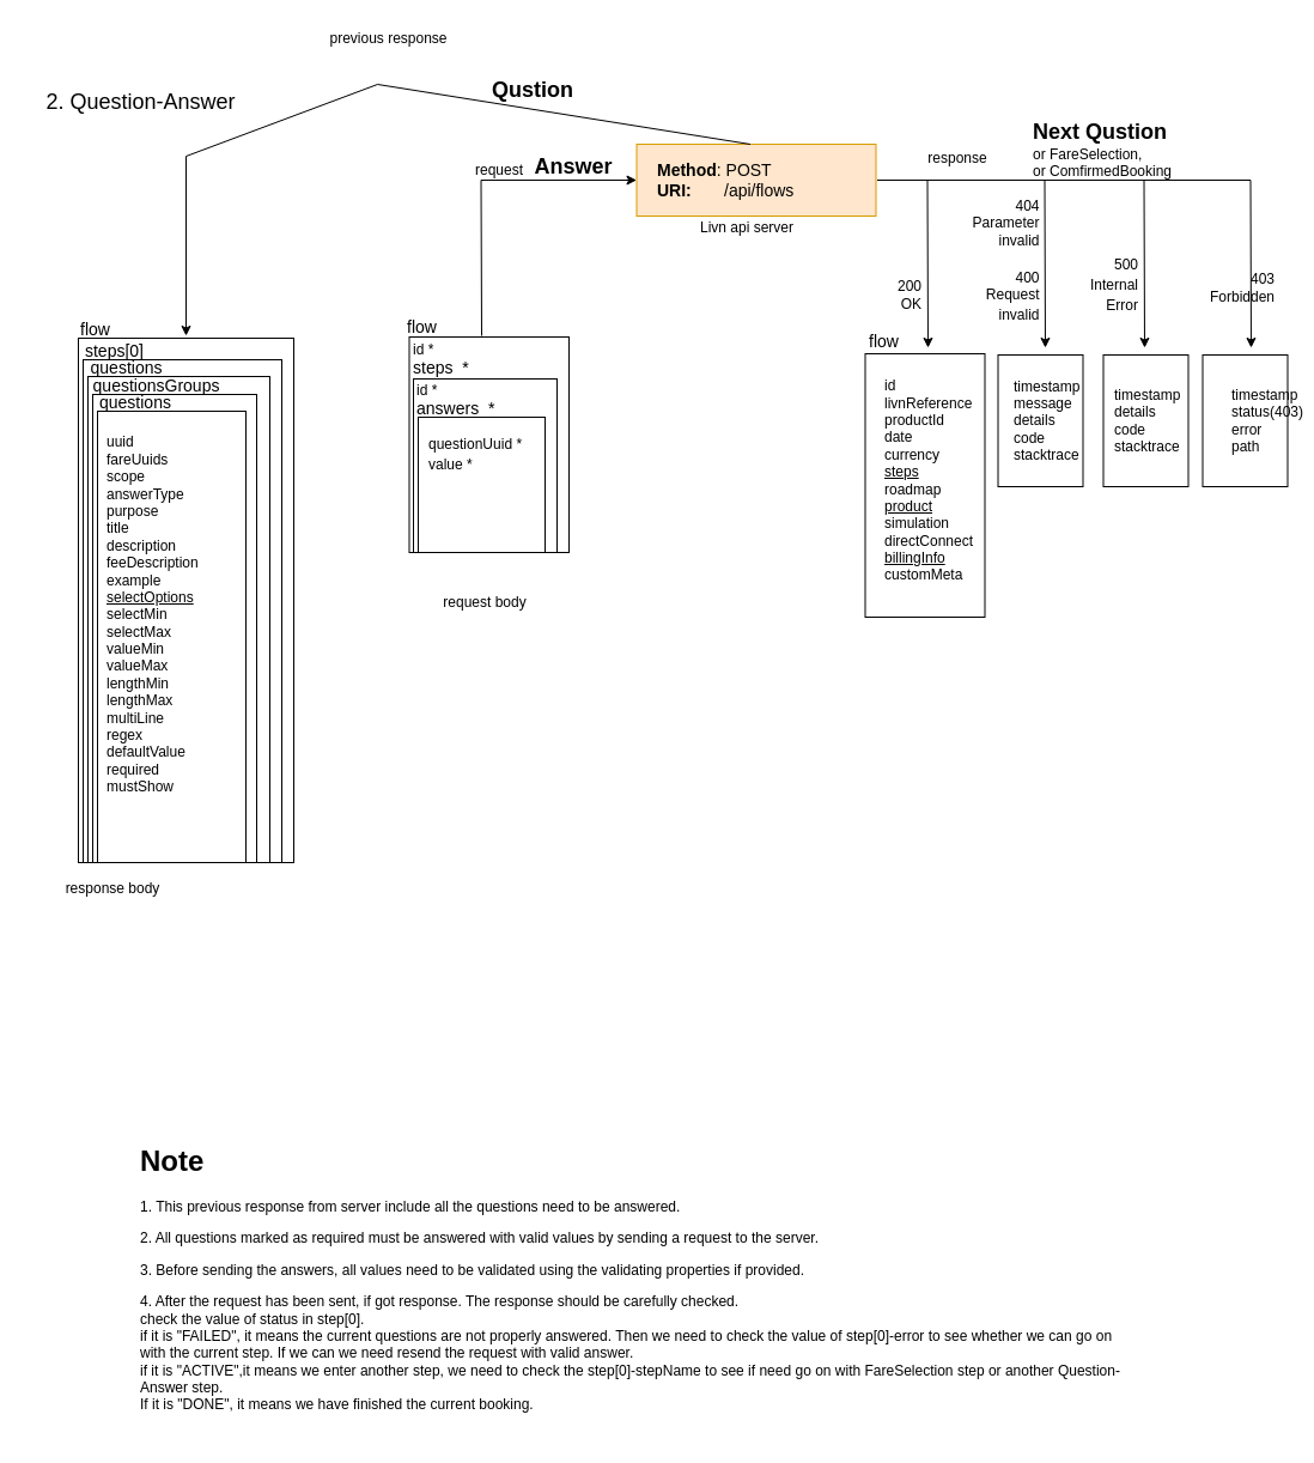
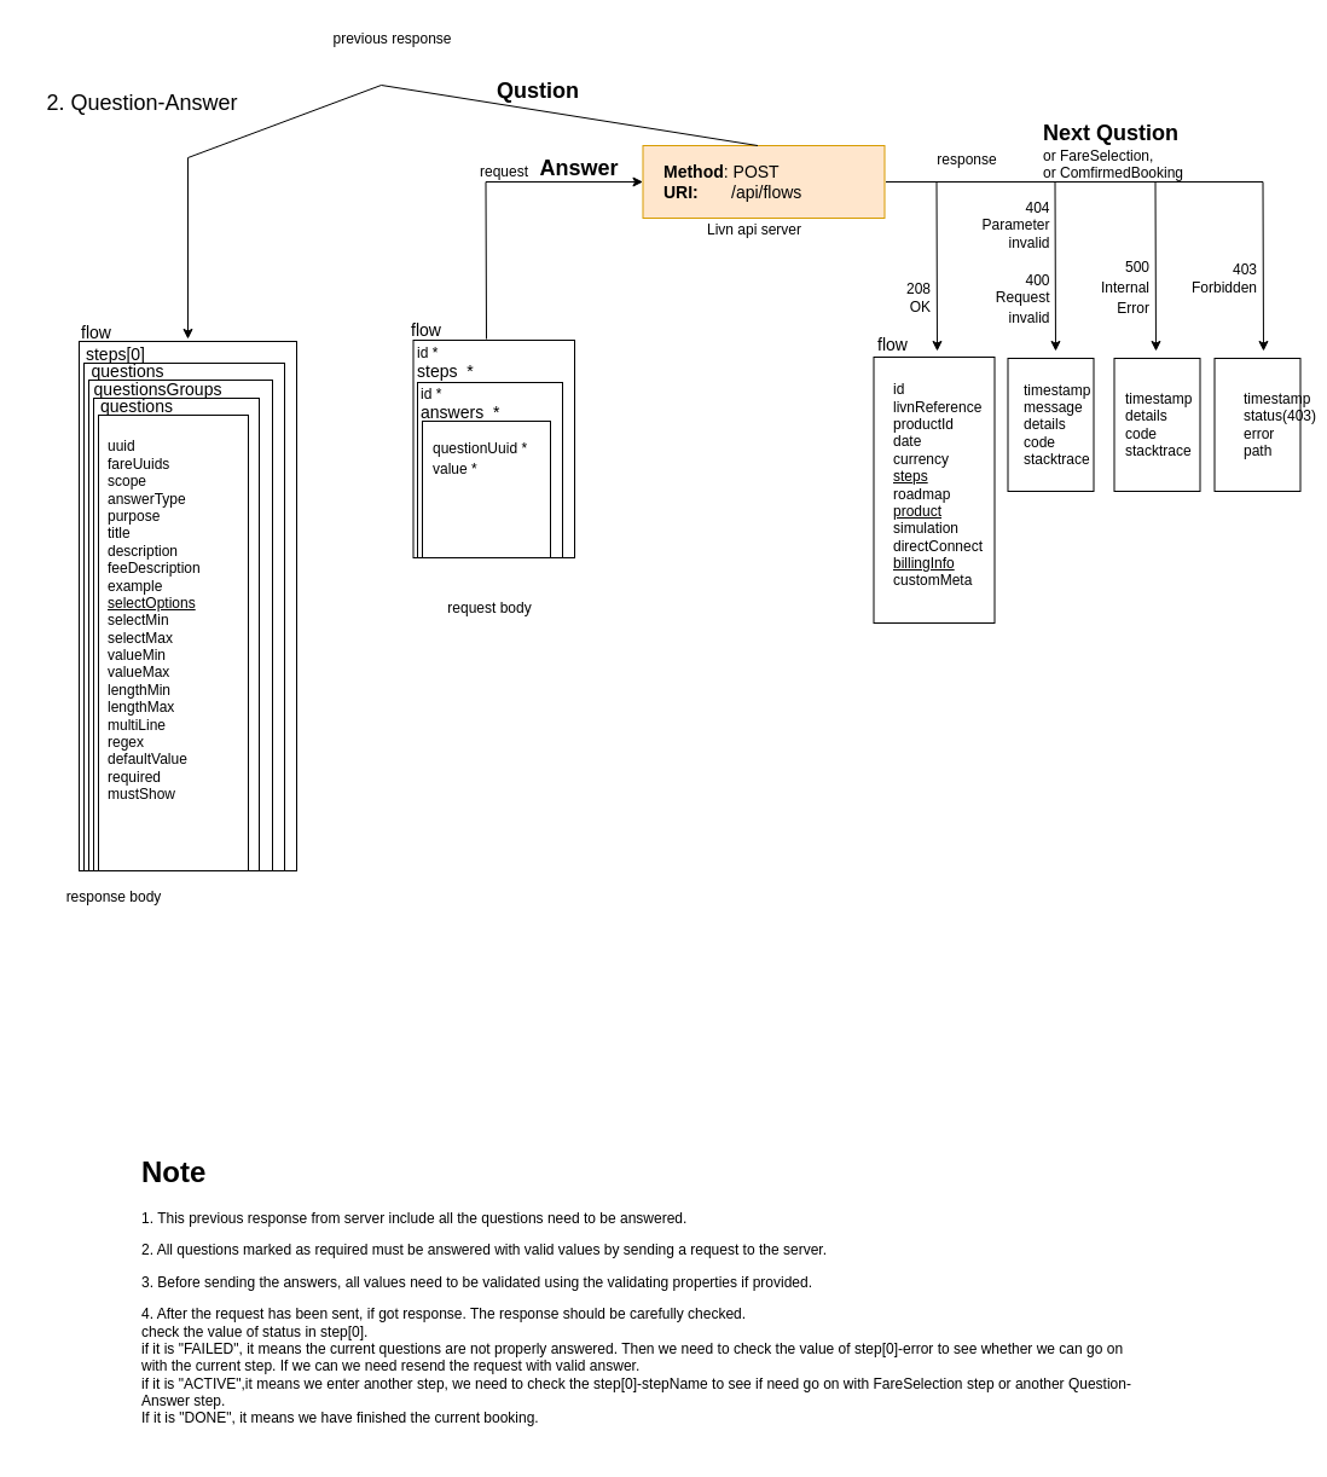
  <mxCell id="0" />
  <mxCell id="1" parent="0" />
  <mxCell id="2" value="&lt;font style=&quot;font-size: 18px;&quot;&gt;2. Question-Answer&lt;/font&gt;" style="text;html=1;strokeColor=none;fillColor=none;align=center;verticalAlign=middle;whiteSpace=wrap;rounded=0;" parent="1" vertex="1"><mxGeometry x="20" y="65" width="195" height="40" as="geometry" /></mxCell>
  <mxCell id="3" value="" style="rounded=0;whiteSpace=wrap;html=1;fontSize=18;fillColor=#ffe6cc;strokeColor=#d79b00;" parent="1" vertex="1"><mxGeometry x="531.5" y="120" width="200" height="60" as="geometry" /></mxCell>
  <mxCell id="4" value="" style="rounded=0;whiteSpace=wrap;html=1;fontSize=18;" parent="1" vertex="1"><mxGeometry x="341.5" y="281" width="133.5" height="180" as="geometry" /></mxCell>
  <mxCell id="5" value="" style="endArrow=classic;html=1;rounded=0;fontSize=18;" parent="1" edge="1"><mxGeometry width="50" height="50" relative="1" as="geometry"><mxPoint x="402" y="280" as="sourcePoint" /><mxPoint x="531.5" y="150" as="targetPoint" /><Array as="points"><mxPoint x="401.5" y="150" /></Array></mxGeometry></mxCell>
  <mxCell id="6" value="&lt;font style=&quot;font-size: 12px;&quot;&gt;Livn api server&lt;/font&gt;" style="text;html=1;strokeColor=none;fillColor=none;align=center;verticalAlign=middle;whiteSpace=wrap;rounded=0;fontSize=18;" parent="1" vertex="1"><mxGeometry x="578.5" y="178" width="90" height="20" as="geometry" /></mxCell>
  <mxCell id="7" value="&lt;font style=&quot;font-size: 12px;&quot;&gt;request&lt;/font&gt;" style="text;html=1;strokeColor=none;fillColor=none;align=center;verticalAlign=middle;whiteSpace=wrap;rounded=0;fontSize=18;" parent="1" vertex="1"><mxGeometry x="371.5" y="130" width="90" height="20" as="geometry" /></mxCell>
  <mxCell id="8" value="" style="endArrow=classic;html=1;rounded=0;fontSize=18;exitX=0.25;exitY=0;exitDx=0;exitDy=0;" parent="1" edge="1"><mxGeometry width="50" height="50" relative="1" as="geometry"><mxPoint x="732.5" y="150" as="sourcePoint" /><mxPoint x="873" y="290" as="targetPoint" /><Array as="points"><mxPoint x="872.5" y="150" /></Array></mxGeometry></mxCell>
  <mxCell id="9" value="&lt;font style=&quot;font-size: 12px;&quot;&gt;response&lt;/font&gt;" style="text;html=1;strokeColor=none;fillColor=none;align=center;verticalAlign=middle;whiteSpace=wrap;rounded=0;fontSize=18;" parent="1" vertex="1"><mxGeometry x="754.5" y="120" width="90" height="20" as="geometry" /></mxCell>
  <mxCell id="10" value="flow" style="text;html=1;strokeColor=none;fillColor=none;align=center;verticalAlign=middle;whiteSpace=wrap;rounded=0;fontSize=14;" parent="1" vertex="1"><mxGeometry x="320" y="258" width="65" height="30" as="geometry" /></mxCell>
  <mxCell id="11" value="&lt;font style=&quot;font-size: 12px;&quot;&gt;request body&lt;/font&gt;" style="text;html=1;strokeColor=none;fillColor=none;align=center;verticalAlign=middle;whiteSpace=wrap;rounded=0;fontSize=18;" parent="1" vertex="1"><mxGeometry x="360" y="491" width="90" height="20" as="geometry" /></mxCell>
  <mxCell id="12" value="&lt;font style=&quot;font-size: 14px;&quot;&gt;&lt;b&gt;Method&lt;/b&gt;: POST&lt;br&gt;&lt;b&gt;URI:&lt;/b&gt;&amp;nbsp; &amp;nbsp; &amp;nbsp; &amp;nbsp;/api/flows&lt;/font&gt;" style="text;html=1;strokeColor=none;fillColor=none;align=left;verticalAlign=middle;whiteSpace=wrap;rounded=0;fontSize=14;" parent="1" vertex="1"><mxGeometry x="546.5" y="120" width="160" height="60" as="geometry" /></mxCell>
  <mxCell id="13" value="" style="endArrow=classic;html=1;rounded=0;fontSize=14;" parent="1" edge="1"><mxGeometry width="50" height="50" relative="1" as="geometry"><mxPoint x="774.5" y="150" as="sourcePoint" /><mxPoint x="775" y="290" as="targetPoint" /></mxGeometry></mxCell>
  <mxCell id="14" value="" style="rounded=0;whiteSpace=wrap;html=1;fontSize=18;" parent="1" vertex="1"><mxGeometry x="722.5" y="295" width="100" height="220" as="geometry" /></mxCell>
- <mxCell id="15" value="&lt;div style=&quot;&quot;&gt;&lt;span style=&quot;font-size: 12px; background-color: initial;&quot;&gt;200&lt;/span&gt;&lt;/div&gt;&lt;font style=&quot;font-size: 12px;&quot;&gt;&lt;div style=&quot;&quot;&gt;&lt;span style=&quot;background-color: initial;&quot;&gt;OK&lt;/span&gt;&lt;/div&gt;&lt;/font&gt;" style="text;html=1;align=right;verticalAlign=middle;resizable=0;points=[];autosize=1;strokeColor=none;fillColor=none;fontSize=14;" parent="1" vertex="1"><mxGeometry x="731" y="225" width="40" height="40" as="geometry" /></mxCell>
+ <mxCell id="15" value="&lt;div style=&quot;&quot;&gt;&lt;span style=&quot;font-size: 12px; background-color: initial;&quot;&gt;208&lt;/span&gt;&lt;/div&gt;&lt;font style=&quot;font-size: 12px;&quot;&gt;&lt;div style=&quot;&quot;&gt;&lt;span style=&quot;background-color: initial;&quot;&gt;OK&lt;/span&gt;&lt;/div&gt;&lt;/font&gt;" style="text;html=1;align=right;verticalAlign=middle;resizable=0;points=[];autosize=1;strokeColor=none;fillColor=none;fontSize=14;" parent="1" vertex="1"><mxGeometry x="731" y="225" width="40" height="40" as="geometry" /></mxCell>
  <mxCell id="16" value="flow" style="text;html=1;strokeColor=none;fillColor=none;align=center;verticalAlign=middle;whiteSpace=wrap;rounded=0;fontSize=14;" parent="1" vertex="1"><mxGeometry x="705.5" y="270" width="65" height="30" as="geometry" /></mxCell>
  <mxCell id="17" value="&lt;div style=&quot;&quot;&gt;&lt;div&gt;id&lt;/div&gt;&lt;div&gt;livnReference&lt;/div&gt;&lt;div&gt;productId&lt;/div&gt;&lt;div&gt;date&lt;/div&gt;&lt;div&gt;currency&lt;/div&gt;&lt;div&gt;&lt;u&gt;steps&lt;/u&gt;&lt;/div&gt;&lt;div&gt;roadmap&lt;/div&gt;&lt;div&gt;&lt;u&gt;product&lt;/u&gt;&lt;/div&gt;&lt;div&gt;simulation&lt;/div&gt;&lt;div&gt;directConnect&lt;/div&gt;&lt;div&gt;&lt;u&gt;billingInfo&lt;/u&gt;&lt;/div&gt;&lt;div&gt;customMeta&lt;/div&gt;&lt;/div&gt;" style="text;html=1;strokeColor=none;fillColor=none;align=left;verticalAlign=middle;whiteSpace=wrap;rounded=0;fontSize=12;" parent="1" vertex="1"><mxGeometry x="736.5" y="296" width="76" height="210" as="geometry" /></mxCell>
  <mxCell id="18" value="&lt;div style=&quot;text-align: right;&quot;&gt;&lt;span style=&quot;font-size: 12px; background-color: initial;&quot;&gt;404&lt;/span&gt;&lt;/div&gt;&lt;div style=&quot;font-size: 12px; text-align: right;&quot;&gt;&lt;span style=&quot;background-color: initial;&quot;&gt;Parameter&lt;/span&gt;&lt;/div&gt;&lt;div style=&quot;font-size: 12px; text-align: right;&quot;&gt;&lt;span style=&quot;background-color: initial;&quot;&gt;invalid&lt;/span&gt;&lt;/div&gt;&lt;div style=&quot;text-align: right;&quot;&gt;&lt;span style=&quot;font-size: 12px;&quot;&gt;&lt;br&gt;&lt;/span&gt;&lt;/div&gt;&lt;span style=&quot;font-size: 12px;&quot;&gt;&lt;div style=&quot;text-align: right;&quot;&gt;&lt;span style=&quot;background-color: initial;&quot;&gt;400&lt;/span&gt;&lt;/div&gt;&lt;/span&gt;&lt;span style=&quot;font-size: 12px;&quot;&gt;&lt;div style=&quot;text-align: right;&quot;&gt;&lt;span style=&quot;background-color: initial;&quot;&gt;Request&lt;/span&gt;&lt;/div&gt;&lt;/span&gt;&lt;div style=&quot;text-align: right;&quot;&gt;&lt;span style=&quot;font-size: 12px; background-color: initial;&quot;&gt;invalid&lt;/span&gt;&lt;/div&gt;" style="text;html=1;align=center;verticalAlign=middle;resizable=0;points=[];autosize=1;strokeColor=none;fillColor=none;fontSize=14;" parent="1" vertex="1"><mxGeometry x="799.5" y="156" width="80" height="120" as="geometry" /></mxCell>
  <mxCell id="19" value="" style="rounded=0;whiteSpace=wrap;html=1;fontSize=18;" parent="1" vertex="1"><mxGeometry x="833.5" y="296" width="71" height="110" as="geometry" /></mxCell>
  <mxCell id="20" value="&lt;div&gt;timestamp&lt;/div&gt;&lt;div&gt;message&lt;/div&gt;&lt;div&gt;details&lt;/div&gt;&lt;div&gt;code&lt;/div&gt;&lt;div&gt;stacktrace&lt;/div&gt;" style="text;html=1;strokeColor=none;fillColor=none;align=left;verticalAlign=middle;whiteSpace=wrap;rounded=0;fontSize=12;" parent="1" vertex="1"><mxGeometry x="844.5" y="306" width="60" height="90" as="geometry" /></mxCell>
  <mxCell id="21" value="" style="endArrow=none;html=1;rounded=0;fontSize=12;" parent="1" edge="1"><mxGeometry width="50" height="50" relative="1" as="geometry"><mxPoint x="864.5" y="150" as="sourcePoint" /><mxPoint x="1044.5" y="150" as="targetPoint" /></mxGeometry></mxCell>
  <mxCell id="22" value="" style="endArrow=classic;html=1;rounded=0;fontSize=14;" parent="1" edge="1"><mxGeometry width="50" height="50" relative="1" as="geometry"><mxPoint x="955.5" y="150" as="sourcePoint" /><mxPoint x="956" y="290" as="targetPoint" /></mxGeometry></mxCell>
  <mxCell id="23" value="" style="rounded=0;whiteSpace=wrap;html=1;fontSize=18;" parent="1" vertex="1"><mxGeometry x="921.5" y="296" width="71" height="110" as="geometry" /></mxCell>
  <mxCell id="24" value="&lt;div&gt;timestamp&lt;/div&gt;&lt;div&gt;details&lt;/div&gt;&lt;div&gt;code&lt;/div&gt;&lt;div&gt;stacktrace&lt;/div&gt;" style="text;html=1;strokeColor=none;fillColor=none;align=left;verticalAlign=middle;whiteSpace=wrap;rounded=0;fontSize=12;" parent="1" vertex="1"><mxGeometry x="928.5" y="305" width="45.5" height="91" as="geometry" /></mxCell>
  <mxCell id="25" value="&lt;span style=&quot;font-size: 12px;&quot;&gt;500&lt;br&gt;Internal &lt;br&gt;Error&lt;br&gt;&lt;br&gt;&lt;/span&gt;" style="text;html=1;align=right;verticalAlign=middle;resizable=0;points=[];autosize=1;strokeColor=none;fillColor=none;fontSize=14;" parent="1" vertex="1"><mxGeometry x="892" y="205" width="60" height="80" as="geometry" /></mxCell>
  <mxCell id="26" value="" style="endArrow=classic;html=1;rounded=0;fontSize=14;" parent="1" edge="1"><mxGeometry width="50" height="50" relative="1" as="geometry"><mxPoint x="1044.5" y="150" as="sourcePoint" /><mxPoint x="1045" y="290" as="targetPoint" /></mxGeometry></mxCell>
- <mxCell id="27" value="&lt;div&gt;403&lt;/div&gt;&lt;div&gt;Forbidden&lt;/div&gt;" style="text;html=1;align=right;verticalAlign=middle;resizable=0;points=[];autosize=1;strokeColor=none;fillColor=none;fontSize=12;" parent="1" vertex="1"><mxGeometry x="986" y="220" width="80" height="40" as="geometry" /></mxCell>
+ <mxCell id="27" value="&lt;div&gt;403&lt;/div&gt;&lt;div&gt;Forbidden&lt;/div&gt;" style="text;html=1;align=right;verticalAlign=middle;resizable=0;points=[];autosize=1;strokeColor=none;fillColor=none;fontSize=12;" parent="1" vertex="1"><mxGeometry x="961" y="210" width="80" height="40" as="geometry" /></mxCell>
  <mxCell id="28" value="" style="rounded=0;whiteSpace=wrap;html=1;fontSize=18;" parent="1" vertex="1"><mxGeometry x="1004.5" y="296" width="71" height="110" as="geometry" /></mxCell>
  <mxCell id="29" value="&lt;div&gt;timestamp&lt;/div&gt;&lt;div&gt;status(403)&lt;/div&gt;&lt;div&gt;error&lt;/div&gt;&lt;div&gt;path&lt;/div&gt;" style="text;html=1;strokeColor=none;fillColor=none;align=left;verticalAlign=middle;whiteSpace=wrap;rounded=0;fontSize=12;" parent="1" vertex="1"><mxGeometry x="1026.5" y="305" width="45.5" height="91" as="geometry" /></mxCell>
  <mxCell id="30" value="&lt;h1&gt;Note&lt;/h1&gt;&lt;p&gt;1. This previous response from server include all the questions need to be answered.&lt;/p&gt;&lt;p&gt;2. All questions marked as required must be answered with valid values by sending a request to the server.&lt;/p&gt;&lt;p&gt;3. Before sending the answers, all values need to be validated using the validating properties if provided.&lt;/p&gt;&lt;p&gt;4. After the request has been sent, if got response. The response should be carefully checked.&amp;nbsp;&lt;br&gt;&lt;span style=&quot;background-color: initial;&quot;&gt;&lt;span style=&quot;&quot;&gt;&#09;&lt;/span&gt;check the value of status in step[0]. &lt;br&gt;&lt;span style=&quot;&quot;&gt;&#09;&lt;/span&gt;if it is &quot;FAILED&quot;, it means the current questions are not properly answered. Then we need to check the value of step[0]-error to see whether we can go on with the current step. If we can we need resend the request with valid answer.&lt;br&gt;&lt;span style=&quot;&quot;&gt;&#09;&lt;/span&gt;if it is &quot;ACTIVE&quot;,it means we enter another step, we need to check the step[0]-stepName to see if need go on with FareSelection step or another Question-Answer step.&lt;br&gt;If it is &quot;DONE&quot;, it means we have finished the current booking.&lt;/span&gt;&lt;/p&gt;&lt;p&gt;&lt;span style=&quot;background-color: initial;&quot;&gt;&lt;br&gt;&lt;/span&gt;&lt;/p&gt;&lt;p&gt;&lt;span style=&quot;background-color: initial;&quot;&gt;&amp;nbsp;&lt;/span&gt;&lt;/p&gt;&lt;p&gt;&lt;br&gt;&lt;/p&gt;" style="text;html=1;strokeColor=none;fillColor=none;spacing=5;spacingTop=-20;whiteSpace=wrap;overflow=hidden;rounded=0;fontSize=12;" parent="1" vertex="1"><mxGeometry x="112" y="950" width="839.25" height="250" as="geometry" /></mxCell>
  <mxCell id="31" value="" style="rounded=0;whiteSpace=wrap;html=1;fontSize=18;" parent="1" vertex="1"><mxGeometry x="65" y="282" width="180" height="438" as="geometry" /></mxCell>
  <mxCell id="32" value="flow" style="text;html=1;strokeColor=none;fillColor=none;align=center;verticalAlign=middle;whiteSpace=wrap;rounded=0;fontSize=14;" parent="1" vertex="1"><mxGeometry x="47" y="260" width="65" height="30" as="geometry" /></mxCell>
  <mxCell id="33" value="" style="endArrow=classic;html=1;rounded=0;fontSize=18;exitX=0.5;exitY=0;exitDx=0;exitDy=0;" parent="1" source="12" edge="1"><mxGeometry width="50" height="50" relative="1" as="geometry"><mxPoint x="455" y="70" as="sourcePoint" /><mxPoint x="155" y="280" as="targetPoint" /><Array as="points"><mxPoint x="315" y="70" /><mxPoint x="155" y="130" /></Array></mxGeometry></mxCell>
  <mxCell id="34" value="&lt;font style=&quot;font-size: 12px;&quot;&gt;previous response&lt;/font&gt;" style="text;html=1;strokeColor=none;fillColor=none;align=center;verticalAlign=middle;whiteSpace=wrap;rounded=0;fontSize=18;" parent="1" vertex="1"><mxGeometry x="234" y="20" width="181" height="20" as="geometry" /></mxCell>
  <mxCell id="35" value="" style="rounded=0;whiteSpace=wrap;html=1;" parent="1" vertex="1"><mxGeometry x="69" y="300" width="166" height="420" as="geometry" /></mxCell>
  <mxCell id="36" value="&lt;b&gt;&lt;font style=&quot;font-size: 18px;&quot;&gt;Qustion&lt;/font&gt;&lt;/b&gt;" style="text;html=1;strokeColor=none;fillColor=none;align=center;verticalAlign=middle;whiteSpace=wrap;rounded=0;" parent="1" vertex="1"><mxGeometry x="415" y="60" width="60" height="30" as="geometry" /></mxCell>
  <mxCell id="37" value="&lt;b&gt;&lt;font style=&quot;font-size: 18px;&quot;&gt;Answer&lt;/font&gt;&lt;/b&gt;" style="text;html=1;strokeColor=none;fillColor=none;align=center;verticalAlign=middle;whiteSpace=wrap;rounded=0;" parent="1" vertex="1"><mxGeometry x="448.5" y="124" width="60" height="30" as="geometry" /></mxCell>
  <mxCell id="38" value="&lt;font style=&quot;&quot;&gt;&lt;span style=&quot;font-weight: bold; font-size: 18px;&quot;&gt;Next Qustion&lt;/span&gt;&lt;br&gt;&lt;font style=&quot;font-size: 12px;&quot;&gt;or FareSelection, &lt;br&gt;or ComfirmedBooking&lt;/font&gt;&lt;/font&gt;" style="text;html=1;strokeColor=none;fillColor=none;align=left;verticalAlign=middle;whiteSpace=wrap;rounded=0;" parent="1" vertex="1"><mxGeometry x="861" y="110" width="174" height="30" as="geometry" /></mxCell>
  <mxCell id="39" value="steps[0]" style="text;html=1;strokeColor=none;fillColor=none;align=center;verticalAlign=middle;whiteSpace=wrap;rounded=0;fontSize=14;" parent="1" vertex="1"><mxGeometry x="63" y="278" width="65" height="30" as="geometry" /></mxCell>
  <mxCell id="40" value="" style="rounded=0;whiteSpace=wrap;html=1;" parent="1" vertex="1"><mxGeometry x="73" y="314" width="152" height="406" as="geometry" /></mxCell>
  <mxCell id="41" value="questions" style="text;html=1;strokeColor=none;fillColor=none;align=center;verticalAlign=middle;whiteSpace=wrap;rounded=0;fontSize=14;" parent="1" vertex="1"><mxGeometry x="73" y="292" width="65" height="30" as="geometry" /></mxCell>
  <mxCell id="42" value="" style="rounded=0;whiteSpace=wrap;html=1;" parent="1" vertex="1"><mxGeometry x="77" y="329" width="137" height="391" as="geometry" /></mxCell>
  <mxCell id="43" value="questionsGroups" style="text;html=1;strokeColor=none;fillColor=none;align=center;verticalAlign=middle;whiteSpace=wrap;rounded=0;fontSize=14;" parent="1" vertex="1"><mxGeometry x="77" y="307" width="107" height="30" as="geometry" /></mxCell>
  <mxCell id="44" value="" style="rounded=0;whiteSpace=wrap;html=1;" parent="1" vertex="1"><mxGeometry x="81" y="343" width="124" height="377" as="geometry" /></mxCell>
  <mxCell id="45" value="questions" style="text;html=1;strokeColor=none;fillColor=none;align=left;verticalAlign=middle;whiteSpace=wrap;rounded=0;fontSize=14;" parent="1" vertex="1"><mxGeometry x="81" y="321" width="107" height="30" as="geometry" /></mxCell>
  <mxCell id="46" value="" style="rounded=0;whiteSpace=wrap;html=1;fontSize=12;" parent="1" vertex="1"><mxGeometry x="345" y="316" width="120" height="145" as="geometry" /></mxCell>
  <mxCell id="47" value="&lt;div&gt;uuid&lt;/div&gt;&lt;div&gt;fareUuids&lt;/div&gt;&lt;div&gt;scope&lt;/div&gt;&lt;div&gt;answerType&lt;/div&gt;&lt;div&gt;purpose&lt;/div&gt;&lt;div&gt;title&lt;/div&gt;&lt;div&gt;description&lt;/div&gt;&lt;div&gt;feeDescription&lt;/div&gt;&lt;div&gt;example&lt;/div&gt;&lt;div&gt;&lt;u&gt;selectOptions&lt;/u&gt;&lt;/div&gt;&lt;div&gt;selectMin&lt;/div&gt;&lt;div&gt;selectMax&lt;/div&gt;&lt;div&gt;valueMin&lt;/div&gt;&lt;div&gt;valueMax&lt;/div&gt;&lt;div&gt;lengthMin&lt;/div&gt;&lt;div&gt;lengthMax&lt;/div&gt;&lt;div&gt;multiLine&lt;/div&gt;&lt;div&gt;regex&lt;/div&gt;&lt;div&gt;defaultValue&lt;/div&gt;&lt;div&gt;required&lt;/div&gt;&lt;div&gt;mustShow&lt;/div&gt;" style="text;html=1;strokeColor=none;fillColor=none;align=left;verticalAlign=middle;whiteSpace=wrap;rounded=0;fontSize=12;" parent="1" vertex="1"><mxGeometry x="87.25" y="348" width="60.5" height="330" as="geometry" /></mxCell>
  <mxCell id="48" value="&lt;font style=&quot;&quot;&gt;id *&lt;br&gt;&lt;font style=&quot;font-size: 14px;&quot;&gt;steps&amp;nbsp; *&lt;br&gt;&lt;/font&gt;&lt;br&gt;&lt;/font&gt;" style="text;html=1;strokeColor=none;fillColor=none;align=left;verticalAlign=middle;whiteSpace=wrap;rounded=0;fontSize=12;" parent="1" vertex="1"><mxGeometry x="342.5" y="294" width="90" height="25" as="geometry" /></mxCell>
  <mxCell id="49" value="&lt;font style=&quot;&quot;&gt;id *&lt;br&gt;&lt;font style=&quot;font-size: 14px;&quot;&gt;answers&amp;nbsp; *&lt;/font&gt;&lt;br&gt;&lt;br&gt;&lt;/font&gt;" style="text;html=1;strokeColor=none;fillColor=none;align=left;verticalAlign=middle;whiteSpace=wrap;rounded=0;fontSize=12;" parent="1" vertex="1"><mxGeometry x="345.5" y="328" width="90" height="25" as="geometry" /></mxCell>
  <mxCell id="50" value="" style="rounded=0;whiteSpace=wrap;html=1;fontSize=12;" parent="1" vertex="1"><mxGeometry x="349" y="348" width="106" height="113" as="geometry" /></mxCell>
  <mxCell id="51" value="&lt;font style=&quot;font-size: 12px;&quot;&gt;questionUuid *&lt;br&gt;value *&lt;/font&gt;" style="text;html=1;strokeColor=none;fillColor=none;align=left;verticalAlign=middle;whiteSpace=wrap;rounded=0;fontSize=14;" parent="1" vertex="1"><mxGeometry x="355.5" y="349" width="89.5" height="58" as="geometry" /></mxCell>
  <mxCell id="52" value="&lt;font style=&quot;font-size: 12px;&quot;&gt;response body&lt;/font&gt;" style="text;html=1;strokeColor=none;fillColor=none;align=center;verticalAlign=middle;whiteSpace=wrap;rounded=0;fontSize=18;" parent="1" vertex="1"><mxGeometry x="49" y="730" width="90" height="20" as="geometry" /></mxCell>
